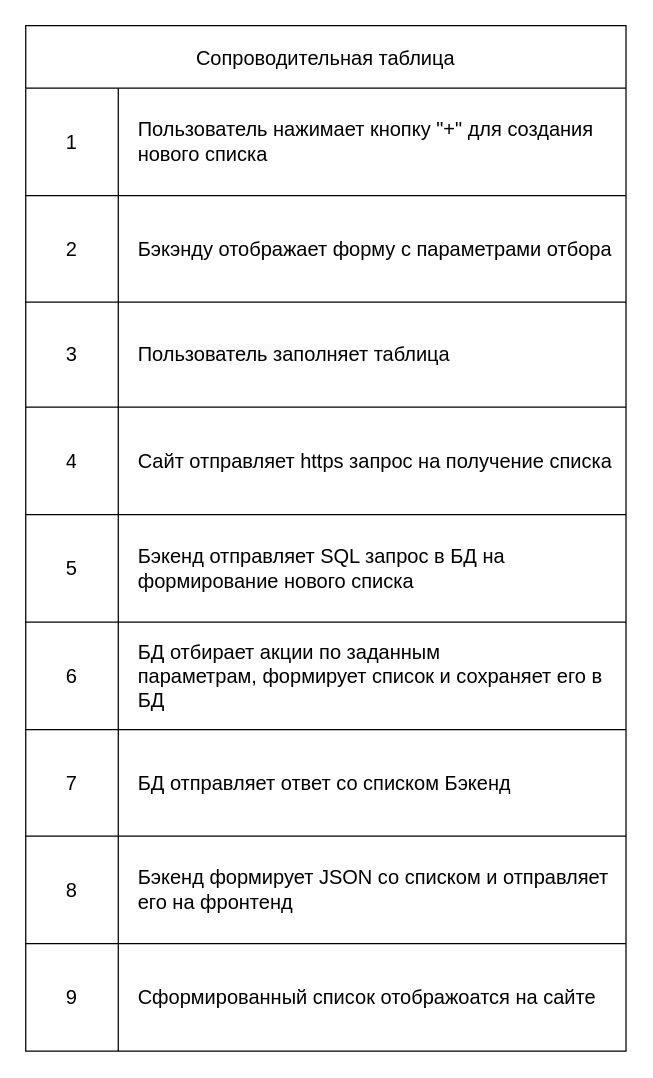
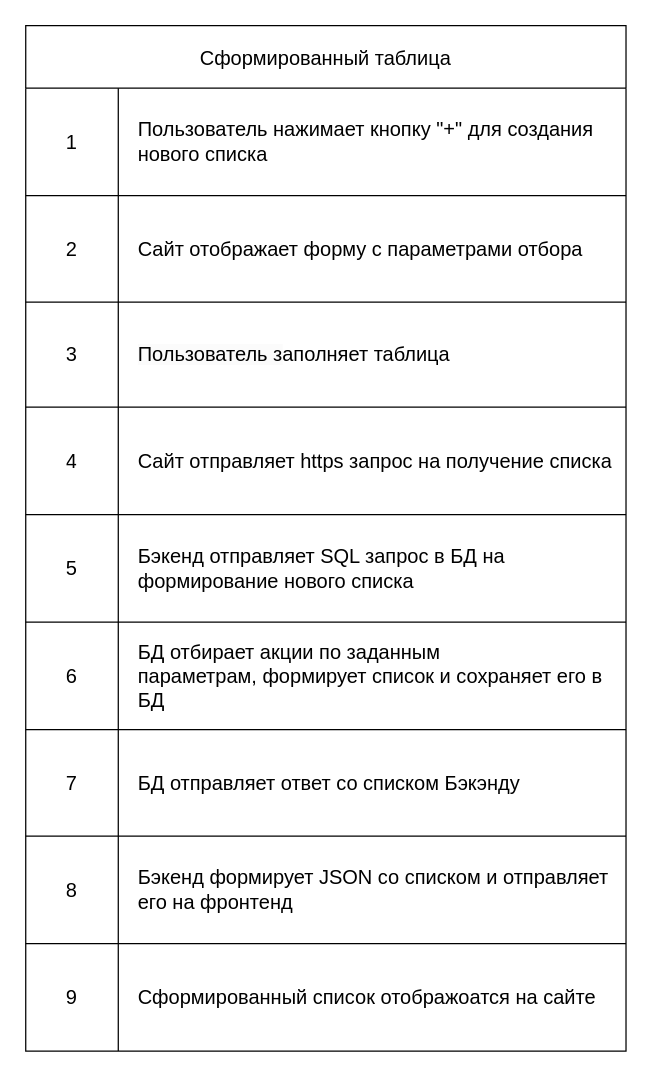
  <mxCell id="0" />
  <mxCell id="1" parent="0" />
- <mxCell id="2" value="Сопроводительная таблица" style="shape=table;startSize=50;container=1;collapsible=0;childLayout=tableLayout;strokeColor=default;fontSize=16;" vertex="1" parent="1"><mxGeometry x="20" y="20" width="480" height="820" as="geometry" /></mxCell>
+ <mxCell id="2" value="Сформированный таблица" style="shape=table;startSize=50;container=1;collapsible=0;childLayout=tableLayout;strokeColor=default;fontSize=16;" vertex="1" parent="1"><mxGeometry x="20" y="20" width="480" height="820" as="geometry" /></mxCell>
  <mxCell id="3" value="" style="shape=tableRow;horizontal=0;startSize=0;swimlaneHead=0;swimlaneBody=0;strokeColor=inherit;top=0;left=0;bottom=0;right=0;collapsible=0;dropTarget=0;fillColor=none;points=[[0,0.5],[1,0.5]];portConstraint=eastwest;fontSize=16;" vertex="1" parent="2"><mxGeometry y="50" width="480" height="86" as="geometry" /></mxCell>
  <mxCell id="4" value="1" style="shape=partialRectangle;html=1;whiteSpace=wrap;connectable=0;strokeColor=inherit;overflow=hidden;fillColor=none;top=0;left=0;bottom=0;right=0;pointerEvents=1;fontSize=16;" vertex="1" parent="3"><mxGeometry width="74" height="86" as="geometry"><mxRectangle width="74" height="86" as="alternateBounds" /></mxGeometry></mxCell>
  <mxCell id="5" value="Пользователь нажимает кнопку &quot;+&quot; для создания нового списка" style="shape=partialRectangle;html=1;whiteSpace=wrap;connectable=0;strokeColor=inherit;overflow=hidden;fillColor=none;top=0;left=0;bottom=0;right=0;pointerEvents=1;fontSize=16;align=left;spacingLeft=14;spacingRight=6;" vertex="1" parent="3"><mxGeometry x="74" width="406" height="86" as="geometry"><mxRectangle width="406" height="86" as="alternateBounds" /></mxGeometry></mxCell>
  <mxCell id="6" value="" style="shape=tableRow;horizontal=0;startSize=0;swimlaneHead=0;swimlaneBody=0;strokeColor=inherit;top=0;left=0;bottom=0;right=0;collapsible=0;dropTarget=0;fillColor=none;points=[[0,0.5],[1,0.5]];portConstraint=eastwest;fontSize=16;" vertex="1" parent="2"><mxGeometry y="136" width="480" height="85" as="geometry" /></mxCell>
  <mxCell id="7" value="2" style="shape=partialRectangle;html=1;whiteSpace=wrap;connectable=0;strokeColor=inherit;overflow=hidden;fillColor=none;top=0;left=0;bottom=0;right=0;pointerEvents=1;fontSize=16;" vertex="1" parent="6"><mxGeometry width="74" height="85" as="geometry"><mxRectangle width="74" height="85" as="alternateBounds" /></mxGeometry></mxCell>
- <mxCell id="8" value="Бэкэнду отображает форму с параметрами отбора" style="shape=partialRectangle;html=1;whiteSpace=wrap;connectable=0;strokeColor=inherit;overflow=hidden;fillColor=none;top=0;left=0;bottom=0;right=0;pointerEvents=1;fontSize=16;align=left;spacingLeft=14;spacingRight=6;" vertex="1" parent="6"><mxGeometry x="74" width="406" height="85" as="geometry"><mxRectangle width="406" height="85" as="alternateBounds" /></mxGeometry></mxCell>
+ <mxCell id="8" value="Сайт отображает форму с параметрами отбора" style="shape=partialRectangle;html=1;whiteSpace=wrap;connectable=0;strokeColor=inherit;overflow=hidden;fillColor=none;top=0;left=0;bottom=0;right=0;pointerEvents=1;fontSize=16;align=left;spacingLeft=14;spacingRight=6;" vertex="1" parent="6"><mxGeometry x="74" width="406" height="85" as="geometry"><mxRectangle width="406" height="85" as="alternateBounds" /></mxGeometry></mxCell>
  <mxCell id="9" value="" style="shape=tableRow;horizontal=0;startSize=0;swimlaneHead=0;swimlaneBody=0;strokeColor=inherit;top=0;left=0;bottom=0;right=0;collapsible=0;dropTarget=0;fillColor=none;points=[[0,0.5],[1,0.5]];portConstraint=eastwest;fontSize=16;" vertex="1" parent="2"><mxGeometry y="221" width="480" height="84" as="geometry" /></mxCell>
  <mxCell id="10" value="3" style="shape=partialRectangle;html=1;whiteSpace=wrap;connectable=0;strokeColor=inherit;overflow=hidden;fillColor=none;top=0;left=0;bottom=0;right=0;pointerEvents=1;fontSize=16;" vertex="1" parent="9"><mxGeometry width="74" height="84" as="geometry"><mxRectangle width="74" height="84" as="alternateBounds" /></mxGeometry></mxCell>
  <mxCell id="11" value="&lt;span style=&quot;color: rgb(0, 0, 0); font-family: Helvetica; font-size: 16px; font-style: normal; font-variant-ligatures: normal; font-variant-caps: normal; font-weight: 400; letter-spacing: normal; orphans: 2; text-indent: 0px; text-transform: none; widows: 2; word-spacing: 0px; -webkit-text-stroke-width: 0px; white-space: normal; background-color: rgb(251, 251, 251); text-decoration-thickness: initial; text-decoration-style: initial; text-decoration-color: initial; float: none; display: inline !important;&quot;&gt;Пользователь з&lt;/span&gt;аполняет таблица" style="shape=partialRectangle;html=1;whiteSpace=wrap;connectable=0;strokeColor=inherit;overflow=hidden;fillColor=none;top=0;left=0;bottom=0;right=0;pointerEvents=1;fontSize=16;align=left;spacingLeft=14;spacingRight=6;" vertex="1" parent="9"><mxGeometry x="74" width="406" height="84" as="geometry"><mxRectangle width="406" height="84" as="alternateBounds" /></mxGeometry></mxCell>
  <mxCell id="12" style="shape=tableRow;horizontal=0;startSize=0;swimlaneHead=0;swimlaneBody=0;strokeColor=inherit;top=0;left=0;bottom=0;right=0;collapsible=0;dropTarget=0;fillColor=none;points=[[0,0.5],[1,0.5]];portConstraint=eastwest;fontSize=16;" vertex="1" parent="2"><mxGeometry y="305" width="480" height="86" as="geometry" /></mxCell>
  <mxCell id="13" value="4" style="shape=partialRectangle;html=1;whiteSpace=wrap;connectable=0;strokeColor=inherit;overflow=hidden;fillColor=none;top=0;left=0;bottom=0;right=0;pointerEvents=1;fontSize=16;" vertex="1" parent="12"><mxGeometry width="74" height="86" as="geometry"><mxRectangle width="74" height="86" as="alternateBounds" /></mxGeometry></mxCell>
  <mxCell id="14" value="Сайт отправляет https запрос на получение списка" style="shape=partialRectangle;html=1;whiteSpace=wrap;connectable=0;strokeColor=inherit;overflow=hidden;fillColor=none;top=0;left=0;bottom=0;right=0;pointerEvents=1;fontSize=16;align=left;spacingLeft=14;spacingRight=6;" vertex="1" parent="12"><mxGeometry x="74" width="406" height="86" as="geometry"><mxRectangle width="406" height="86" as="alternateBounds" /></mxGeometry></mxCell>
  <mxCell id="15" style="shape=tableRow;horizontal=0;startSize=0;swimlaneHead=0;swimlaneBody=0;strokeColor=inherit;top=0;left=0;bottom=0;right=0;collapsible=0;dropTarget=0;fillColor=none;points=[[0,0.5],[1,0.5]];portConstraint=eastwest;fontSize=16;" vertex="1" parent="2"><mxGeometry y="391" width="480" height="86" as="geometry" /></mxCell>
  <mxCell id="16" value="5" style="shape=partialRectangle;html=1;whiteSpace=wrap;connectable=0;strokeColor=inherit;overflow=hidden;fillColor=none;top=0;left=0;bottom=0;right=0;pointerEvents=1;fontSize=16;" vertex="1" parent="15"><mxGeometry width="74" height="86" as="geometry"><mxRectangle width="74" height="86" as="alternateBounds" /></mxGeometry></mxCell>
  <mxCell id="17" value="Бэкенд отправляет SQL запрос в БД&amp;nbsp;на формирование нового списка" style="shape=partialRectangle;html=1;whiteSpace=wrap;connectable=0;strokeColor=inherit;overflow=hidden;fillColor=none;top=0;left=0;bottom=0;right=0;pointerEvents=1;fontSize=16;align=left;spacingLeft=14;spacingRight=6;" vertex="1" parent="15"><mxGeometry x="74" width="406" height="86" as="geometry"><mxRectangle width="406" height="86" as="alternateBounds" /></mxGeometry></mxCell>
  <mxCell id="18" style="shape=tableRow;horizontal=0;startSize=0;swimlaneHead=0;swimlaneBody=0;strokeColor=inherit;top=0;left=0;bottom=0;right=0;collapsible=0;dropTarget=0;fillColor=none;points=[[0,0.5],[1,0.5]];portConstraint=eastwest;fontSize=16;" vertex="1" parent="2"><mxGeometry y="477" width="480" height="86" as="geometry" /></mxCell>
  <mxCell id="19" value="6" style="shape=partialRectangle;html=1;whiteSpace=wrap;connectable=0;strokeColor=inherit;overflow=hidden;fillColor=none;top=0;left=0;bottom=0;right=0;pointerEvents=1;fontSize=16;" vertex="1" parent="18"><mxGeometry width="74" height="86" as="geometry"><mxRectangle width="74" height="86" as="alternateBounds" /></mxGeometry></mxCell>
  <mxCell id="20" value="БД отбирает акции по заданным параметрам,&amp;nbsp;&lt;span style=&quot;background-color: initial;&quot;&gt;формирует список и сохраняет его в БД&lt;/span&gt;" style="shape=partialRectangle;html=1;whiteSpace=wrap;connectable=0;strokeColor=inherit;overflow=hidden;fillColor=none;top=0;left=0;bottom=0;right=0;pointerEvents=1;fontSize=16;align=left;spacingLeft=14;spacingRight=6;" vertex="1" parent="18"><mxGeometry x="74" width="406" height="86" as="geometry"><mxRectangle width="406" height="86" as="alternateBounds" /></mxGeometry></mxCell>
  <mxCell id="21" style="shape=tableRow;horizontal=0;startSize=0;swimlaneHead=0;swimlaneBody=0;strokeColor=inherit;top=0;left=0;bottom=0;right=0;collapsible=0;dropTarget=0;fillColor=none;points=[[0,0.5],[1,0.5]];portConstraint=eastwest;fontSize=16;" vertex="1" parent="2"><mxGeometry y="563" width="480" height="85" as="geometry" /></mxCell>
  <mxCell id="22" value="7" style="shape=partialRectangle;html=1;whiteSpace=wrap;connectable=0;strokeColor=inherit;overflow=hidden;fillColor=none;top=0;left=0;bottom=0;right=0;pointerEvents=1;fontSize=16;" vertex="1" parent="21"><mxGeometry width="74" height="85" as="geometry"><mxRectangle width="74" height="85" as="alternateBounds" /></mxGeometry></mxCell>
- <mxCell id="23" value="БД отправляет ответ со списком Бэкенд" style="shape=partialRectangle;html=1;whiteSpace=wrap;connectable=0;strokeColor=inherit;overflow=hidden;fillColor=none;top=0;left=0;bottom=0;right=0;pointerEvents=1;fontSize=16;align=left;spacingLeft=14;spacingRight=6;" vertex="1" parent="21"><mxGeometry x="74" width="406" height="85" as="geometry"><mxRectangle width="406" height="85" as="alternateBounds" /></mxGeometry></mxCell>
+ <mxCell id="23" value="БД отправляет ответ со списком Бэкэнду" style="shape=partialRectangle;html=1;whiteSpace=wrap;connectable=0;strokeColor=inherit;overflow=hidden;fillColor=none;top=0;left=0;bottom=0;right=0;pointerEvents=1;fontSize=16;align=left;spacingLeft=14;spacingRight=6;" vertex="1" parent="21"><mxGeometry x="74" width="406" height="85" as="geometry"><mxRectangle width="406" height="85" as="alternateBounds" /></mxGeometry></mxCell>
  <mxCell id="24" style="shape=tableRow;horizontal=0;startSize=0;swimlaneHead=0;swimlaneBody=0;strokeColor=inherit;top=0;left=0;bottom=0;right=0;collapsible=0;dropTarget=0;fillColor=none;points=[[0,0.5],[1,0.5]];portConstraint=eastwest;fontSize=16;" vertex="1" parent="2"><mxGeometry y="648" width="480" height="86" as="geometry" /></mxCell>
  <mxCell id="25" value="8" style="shape=partialRectangle;html=1;whiteSpace=wrap;connectable=0;strokeColor=inherit;overflow=hidden;fillColor=none;top=0;left=0;bottom=0;right=0;pointerEvents=1;fontSize=16;" vertex="1" parent="24"><mxGeometry width="74" height="86" as="geometry"><mxRectangle width="74" height="86" as="alternateBounds" /></mxGeometry></mxCell>
  <mxCell id="26" value="Бэкенд формирует JSON со списком и отправляет его на фронтенд" style="shape=partialRectangle;html=1;whiteSpace=wrap;connectable=0;strokeColor=inherit;overflow=hidden;fillColor=none;top=0;left=0;bottom=0;right=0;pointerEvents=1;fontSize=16;align=left;spacingLeft=14;spacingRight=6;" vertex="1" parent="24"><mxGeometry x="74" width="406" height="86" as="geometry"><mxRectangle width="406" height="86" as="alternateBounds" /></mxGeometry></mxCell>
  <mxCell id="27" style="shape=tableRow;horizontal=0;startSize=0;swimlaneHead=0;swimlaneBody=0;strokeColor=inherit;top=0;left=0;bottom=0;right=0;collapsible=0;dropTarget=0;fillColor=none;points=[[0,0.5],[1,0.5]];portConstraint=eastwest;fontSize=16;" vertex="1" parent="2"><mxGeometry y="734" width="480" height="86" as="geometry" /></mxCell>
  <mxCell id="28" value="9" style="shape=partialRectangle;html=1;whiteSpace=wrap;connectable=0;strokeColor=inherit;overflow=hidden;fillColor=none;top=0;left=0;bottom=0;right=0;pointerEvents=1;fontSize=16;" vertex="1" parent="27"><mxGeometry width="74" height="86" as="geometry"><mxRectangle width="74" height="86" as="alternateBounds" /></mxGeometry></mxCell>
  <mxCell id="29" value="&lt;div&gt;&lt;span style=&quot;background-color: initial;&quot;&gt;Сформированный список отображоатся на сайте&lt;/span&gt;&lt;br&gt;&lt;/div&gt;" style="shape=partialRectangle;html=1;whiteSpace=wrap;connectable=0;strokeColor=inherit;overflow=hidden;fillColor=none;top=0;left=0;bottom=0;right=0;pointerEvents=1;fontSize=16;align=left;spacingLeft=14;spacingRight=6;" vertex="1" parent="27"><mxGeometry x="74" width="406" height="86" as="geometry"><mxRectangle width="406" height="86" as="alternateBounds" /></mxGeometry></mxCell>
